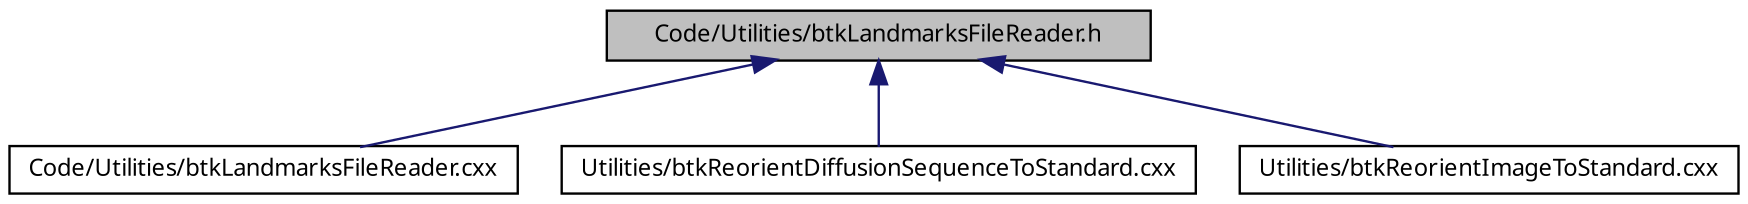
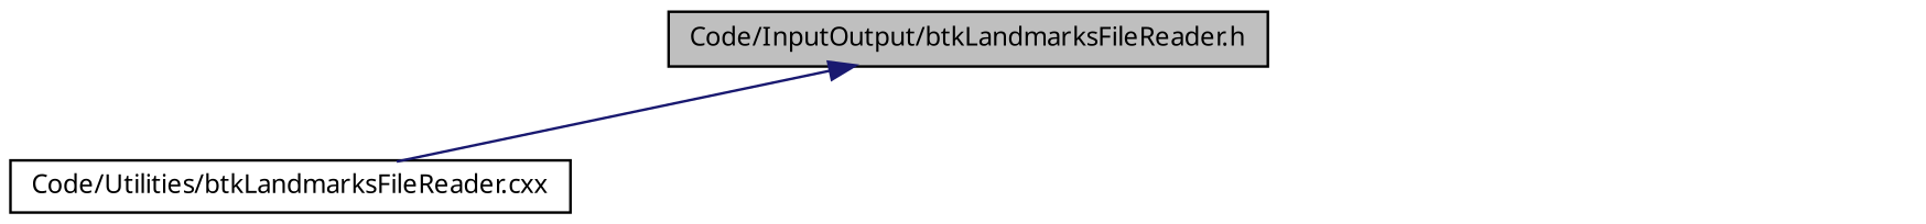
  digraph {
    node [color=black fillcolor=white fontname="FreeSans.ttf" fontsize=10 shape=record style=filled]
    edge [color=midnightblue dir=back fontname="FreeSans.ttf" fontsize=10 labelfontname="FreeSans.ttf" labelfontsize=10 style=solid]
-   n1 [fillcolor=grey75 fontcolor=black height=0.2 label="Code/Utilities/btkLandmarksFileReader.h" width=0.4]
+   n1 [fillcolor=grey75 fontcolor=black height=0.2 label="Code/InputOutput/btkLandmarksFileReader.h" width=0.4]
    n2 [height=0.2 label="Code/Utilities/btkLandmarksFileReader.cxx" width=0.4]
-   n3 [height=0.2 label="Utilities/btkReorientDiffusionSequenceToStandard.cxx" width=0.4]
-   n4 [height=0.2 label="Utilities/btkReorientImageToStandard.cxx" width=0.4]
    n1 -> n2
-   n1 -> n3
-   n1 -> n4
  }
